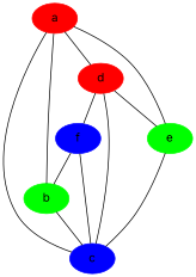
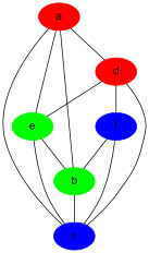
  graph {
    fontname=Inter
    node [color=red style=filled fontname=Inter]
    edge [fontname=Inter]
    a
    b [color=green]
    c [color=blue]
    d
    e [color=green]
    f [color=blue]
    a -- b
    a -- c
    a -- d
    b -- c
    d -- c
    d -- e
    d -- f
    e -- a
+   e -- b
    e -- c
    f -- b
    f -- c
  }
